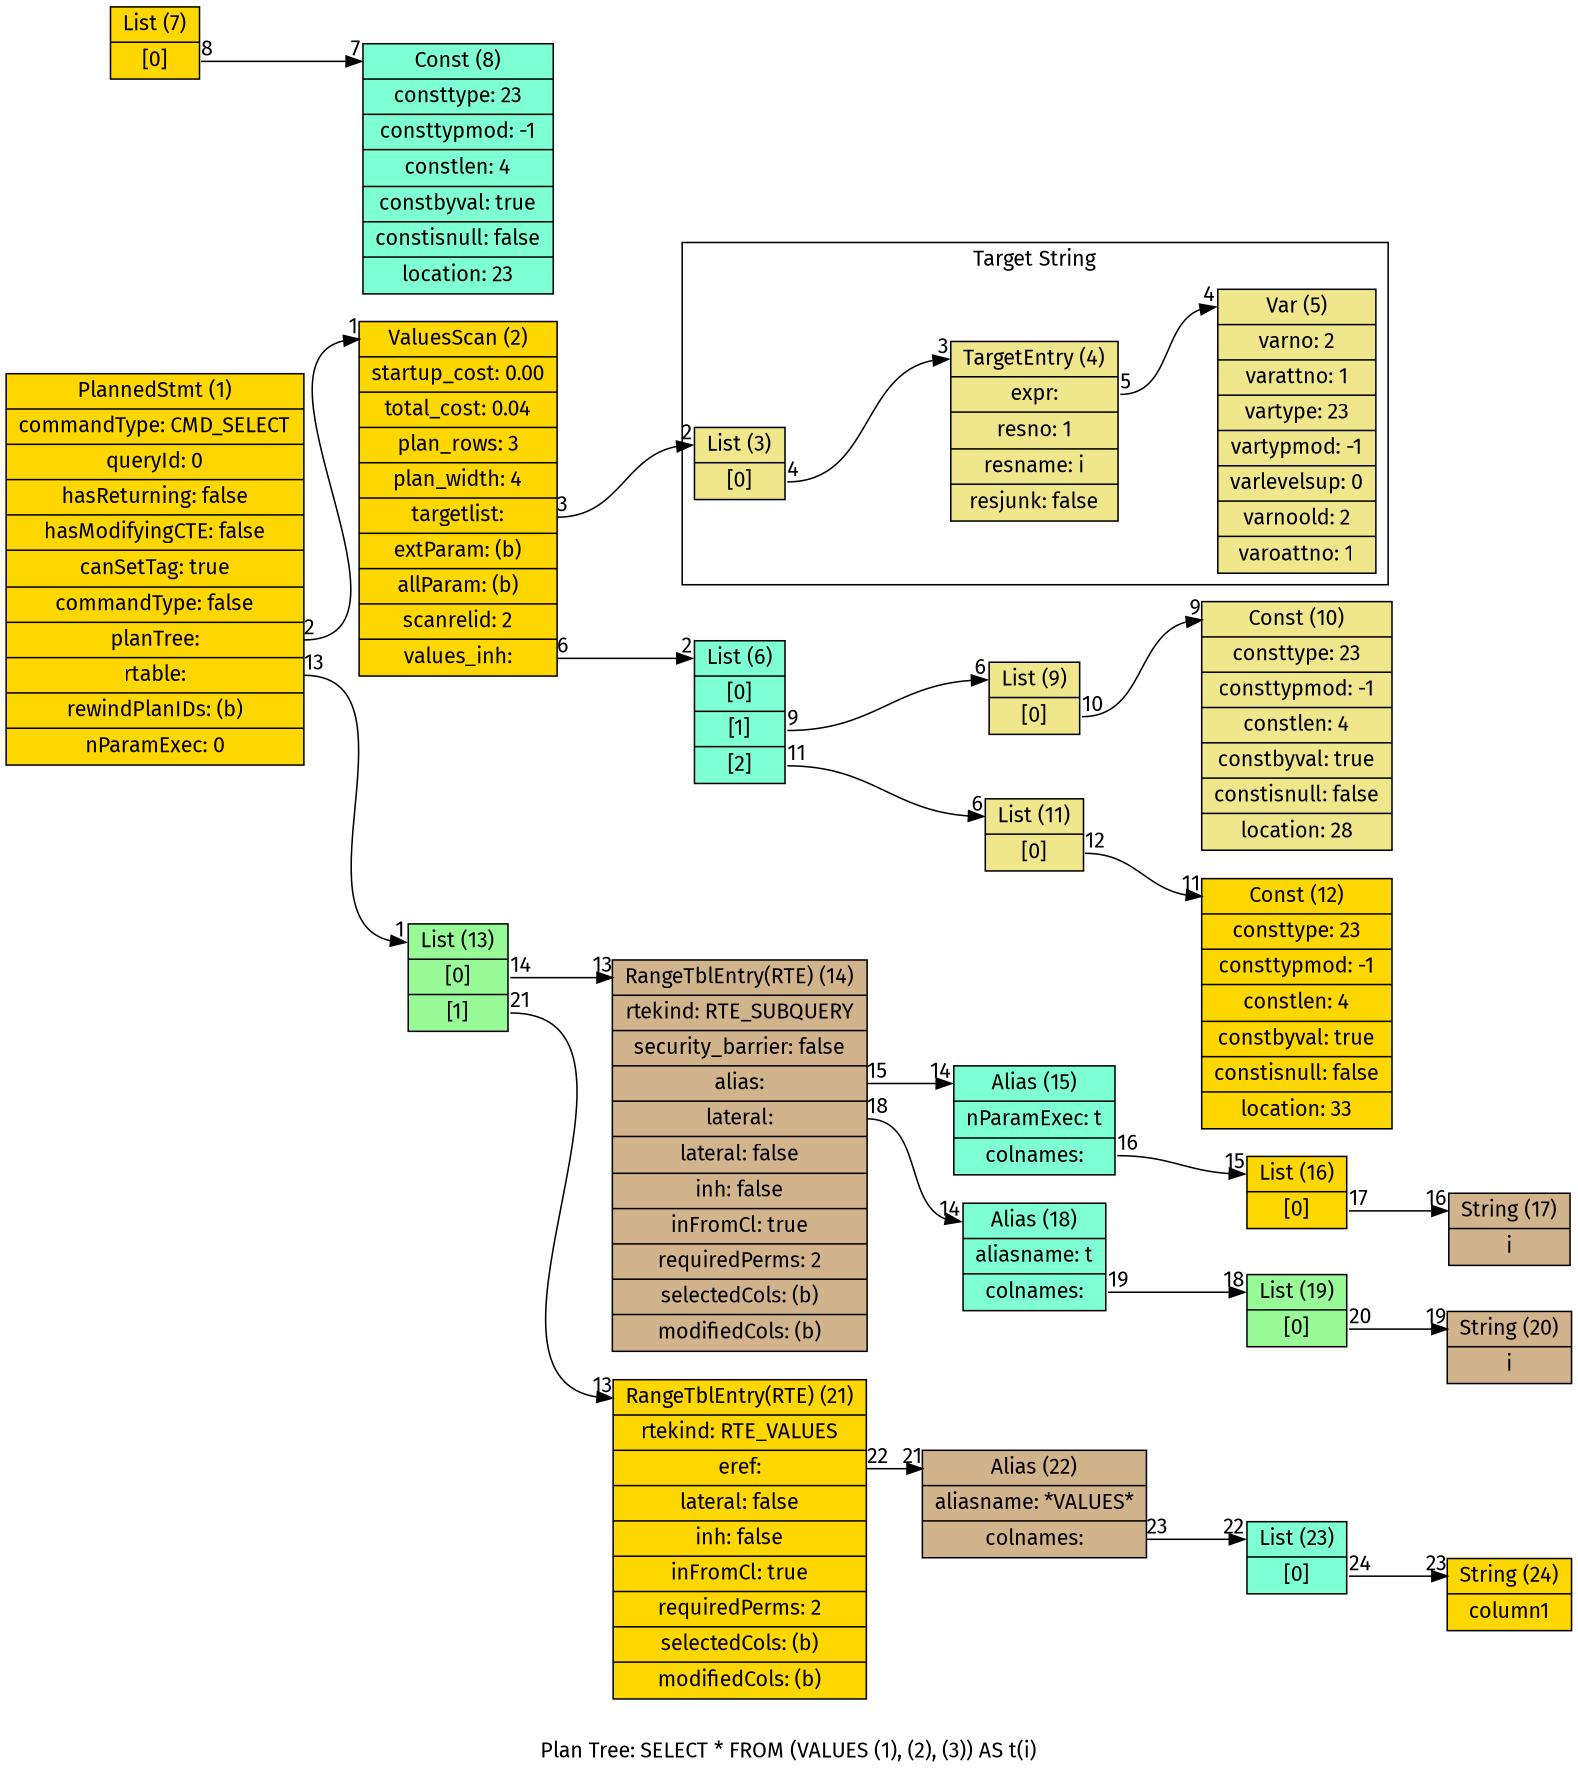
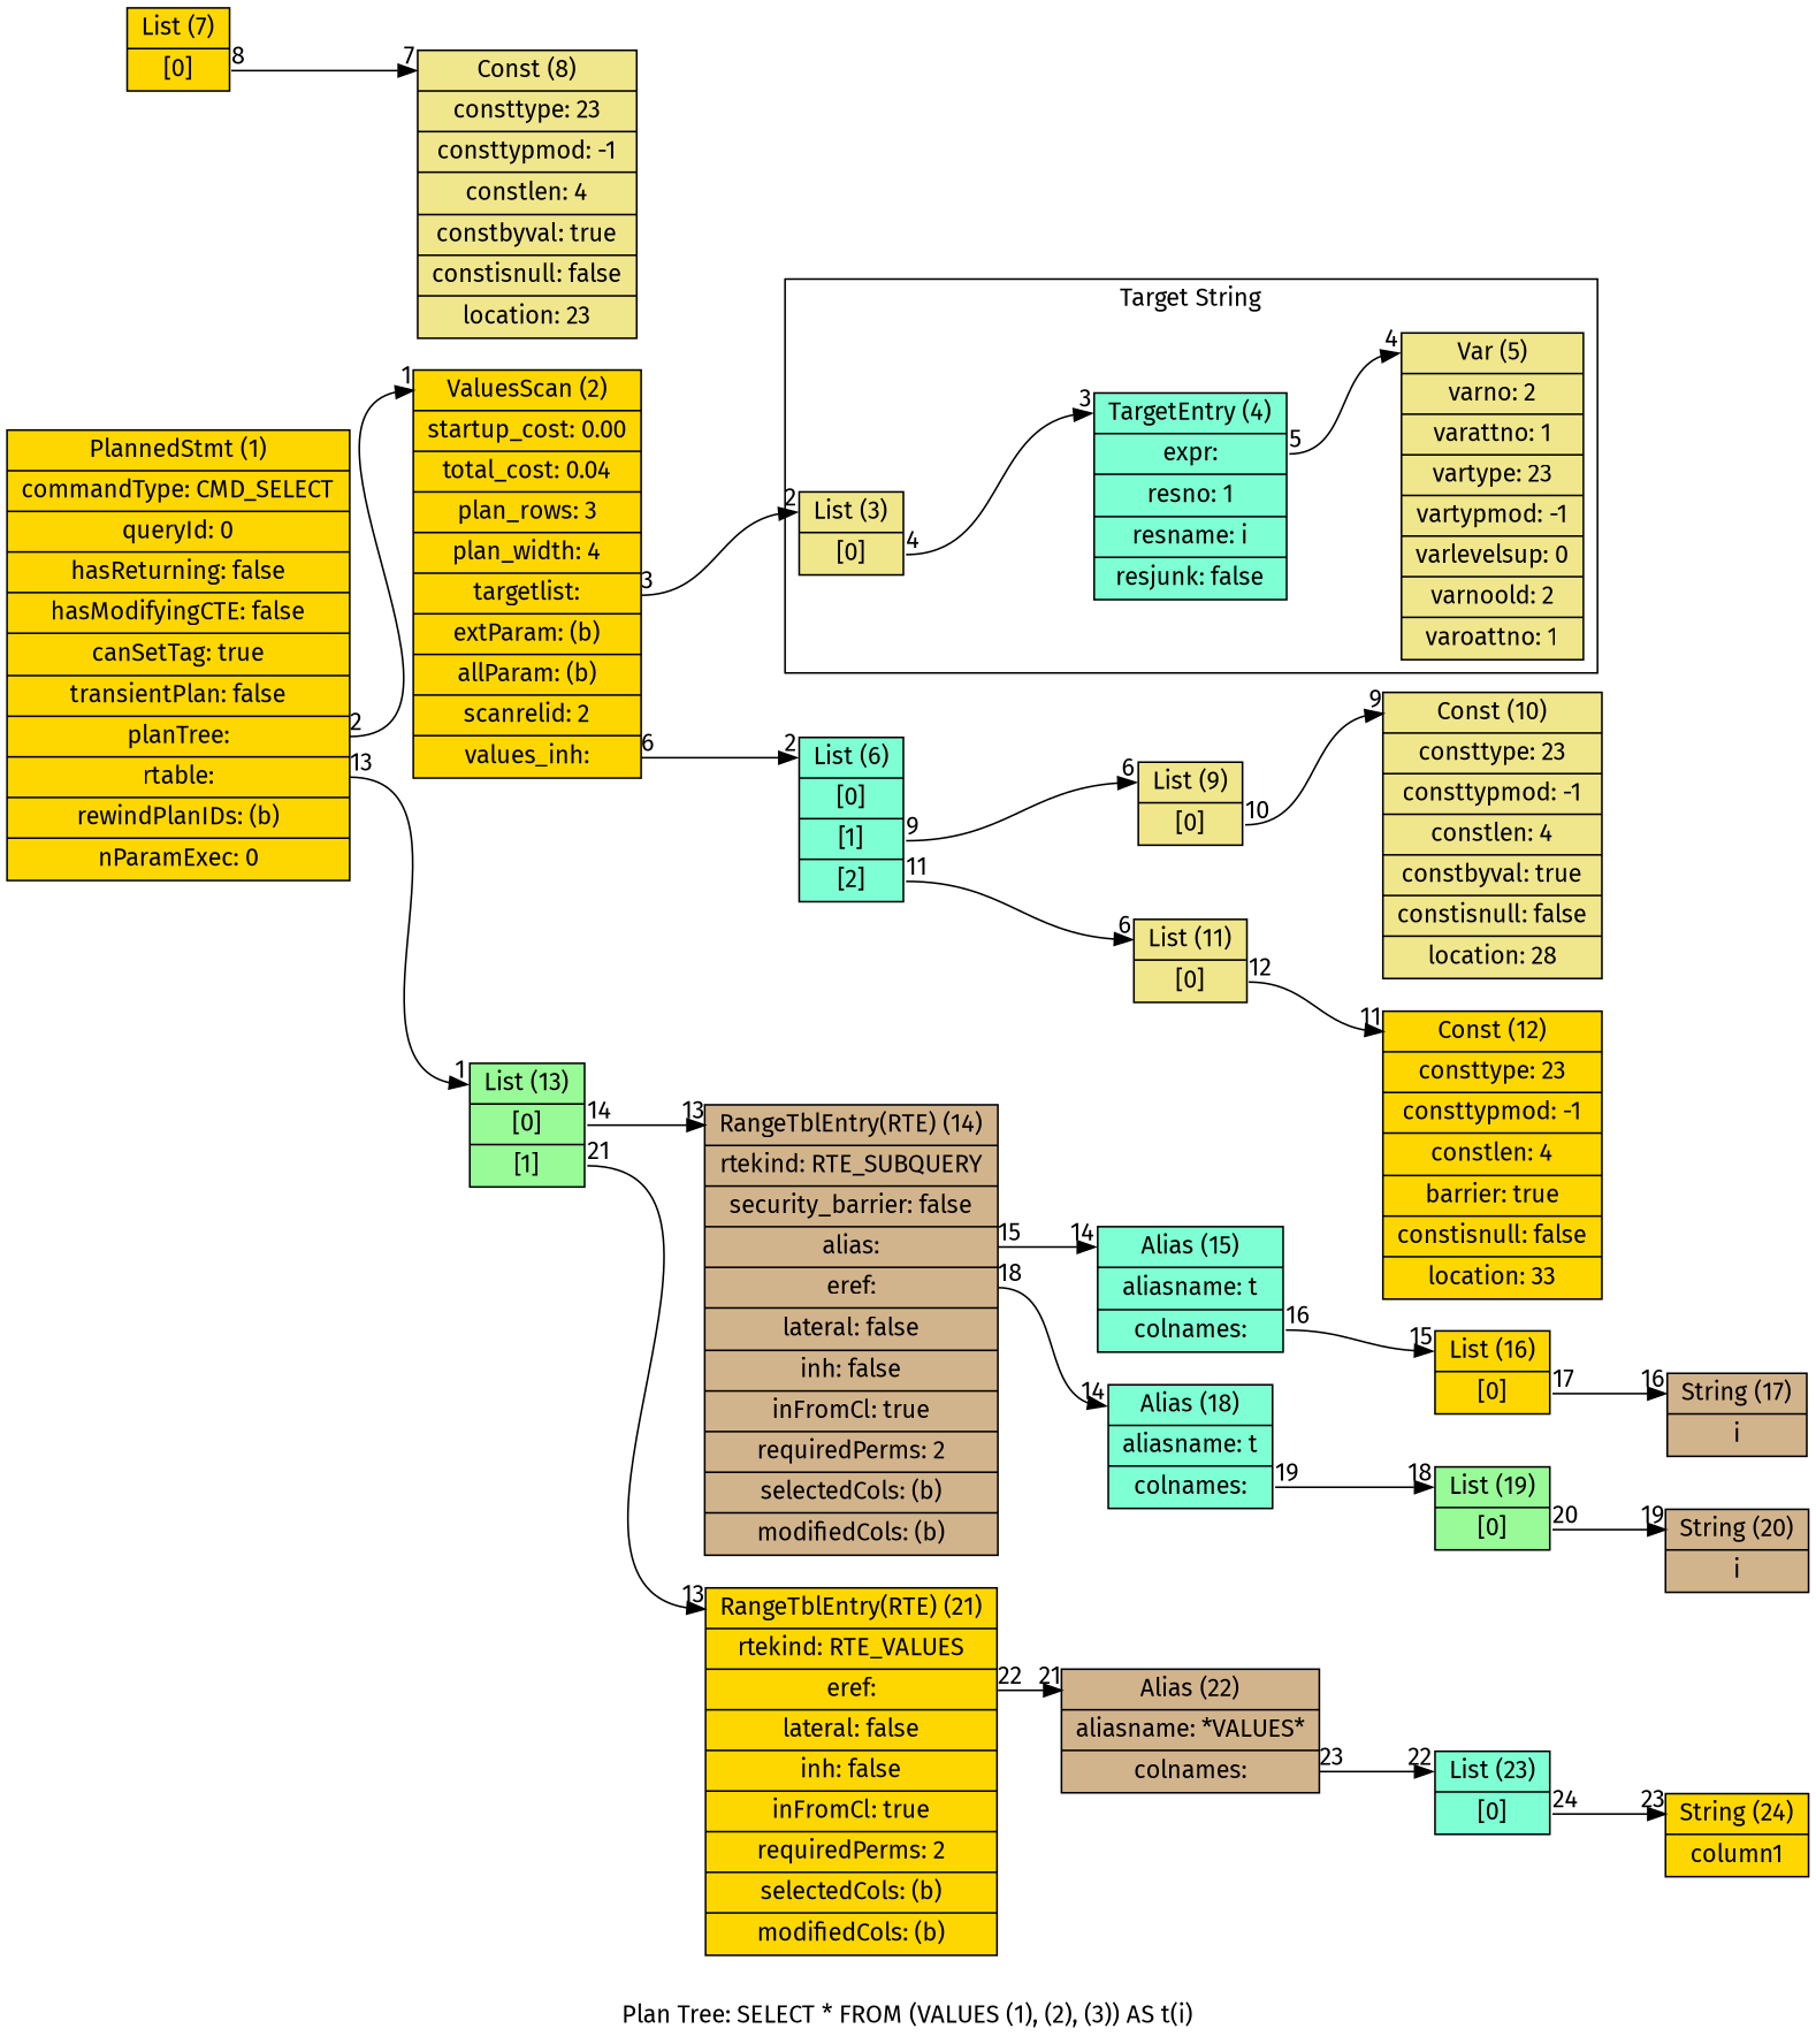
  digraph {
    fontname="Fira Sans"
    label="Plan Tree: SELECT * FROM (VALUES (1), (2), (3)) AS t(i)"
    rankdir=LR
    node [fillcolor=gold fontname="Fira Sans" shape=record style=filled]
    edge [arrowtail=empty fontname="Fira Sans" headlabel=6 headport=head tailport=1]
    n1 [fillcolor=khaki label="<head> List (3)|<1> [0]"]
-   n2 [fillcolor=khaki label="<head> TargetEntry (4)|<expr> expr: |resno: 1|resname: i|resjunk: false"]
+   n2 [fillcolor=aquamarine label="<head> TargetEntry (4)|<expr> expr: |resno: 1|resname: i|resjunk: false"]
    n3 [fillcolor=khaki label="<head> Var (5)|varno: 2|varattno: 1|vartype: 23|vartypmod: -1|varlevelsup: 0|varnoold: 2|varoattno: 1"]
    n4 [fillcolor=tan label="<head> String (17)|i"]
    n5 [label="<head> List (16)|<1> [0]"]
-   n6 [fillcolor=aquamarine label="<head> Alias (15)|nParamExec: t|<colnames> colnames: "]
+   n6 [fillcolor=aquamarine label="<head> Alias (15)|aliasname: t|<colnames> colnames: "]
    n7 [fillcolor=aquamarine label="<head> Alias (18)|aliasname: t|<colnames> colnames: "]
    n8 [fillcolor=palegreen label="<head> List (19)|<1> [0]"]
    n9 [fillcolor=tan label="<head> String (20)|i"]
    n10 [fillcolor=tan label="<head> Alias (22)|aliasname: *VALUES*|<colnames> colnames: "]
    n11 [fillcolor=aquamarine label="<head> List (23)|<1> [0]"]
    n12 [label="<head> String (24)|column1"]
-   n13 [fillcolor=aquamarine label="<head> Const (8)|consttype: 23|consttypmod: -1|constlen: 4|constbyval: true|constisnull: false|location: 23"]
+   n13 [fillcolor=khaki label="<head> Const (8)|consttype: 23|consttypmod: -1|constlen: 4|constbyval: true|constisnull: false|location: 23"]
    n14 [label="<head> List (7)|<1> [0]"]
    n15 [fillcolor=aquamarine label="<head> List (6)|<1> [0]|<2> [1]|<3> [2]"]
    n16 [fillcolor=khaki label="<head> List (9)|<1> [0]"]
    n17 [fillcolor=khaki label="<head> List (11)|<1> [0]"]
    n18 [fillcolor=khaki label="<head> Const (10)|consttype: 23|consttypmod: -1|constlen: 4|constbyval: true|constisnull: false|location: 28"]
-   n19 [label="<head> Const (12)|consttype: 23|consttypmod: -1|constlen: 4|constbyval: true|constisnull: false|location: 33"]
+   n19 [label="<head> Const (12)|consttype: 23|consttypmod: -1|constlen: 4|barrier: true|constisnull: false|location: 33"]
    n20 [label="<head> ValuesScan (2)|startup_cost: 0.00|total_cost: 0.04|plan_rows: 3|plan_width: 4|<targetlist> targetlist: |extParam: (b)|allParam: (b)|scanrelid: 2|<values_lists> values_inh: "]
-   n21 [label="<head> PlannedStmt (1)|commandType: CMD_SELECT|queryId: 0|hasReturning: false|hasModifyingCTE: false|canSetTag: true|commandType: false|<planTree> planTree: |<rtable> rtable: |rewindPlanIDs: (b)|nParamExec: 0"]
+   n21 [label="<head> PlannedStmt (1)|commandType: CMD_SELECT|queryId: 0|hasReturning: false|hasModifyingCTE: false|canSetTag: true|transientPlan: false|<planTree> planTree: |<rtable> rtable: |rewindPlanIDs: (b)|nParamExec: 0"]
    n22 [fillcolor=palegreen label="<head> List (13)|<1> [0]|<2> [1]"]
-   n23 [fillcolor=tan label="<head> RangeTblEntry(RTE) (14)|rtekind: RTE_SUBQUERY|security_barrier: false|<alias> alias: |<eref> lateral: |lateral: false|inh: false|inFromCl: true|requiredPerms: 2|selectedCols: (b)|modifiedCols: (b)"]
+   n23 [fillcolor=tan label="<head> RangeTblEntry(RTE) (14)|rtekind: RTE_SUBQUERY|security_barrier: false|<alias> alias: |<eref> eref: |lateral: false|inh: false|inFromCl: true|requiredPerms: 2|selectedCols: (b)|modifiedCols: (b)"]
    n24 [label="<head> RangeTblEntry(RTE) (21)|rtekind: RTE_VALUES|<eref> eref: |lateral: false|inh: false|inFromCl: true|requiredPerms: 2|selectedCols: (b)|modifiedCols: (b)"]
    subgraph cluster_1 {
      label="Target String"
      n1
      n2
      n3
    }
    n1 -> n2 [headlabel=3 taillabel=4]
    n2 -> n3 [headlabel=4 taillabel=5 tailport=expr]
    n5 -> n4 [headlabel=16 taillabel=17]
    n6 -> n5 [headlabel=15 taillabel=16 tailport=colnames]
    n7 -> n8 [headlabel=18 taillabel=19 tailport=colnames]
    n8 -> n9 [headlabel=19 taillabel=20]
    n10 -> n11 [headlabel=22 taillabel=23 tailport=colnames]
    n11 -> n12 [headlabel=23 taillabel=24]
    n14 -> n13 [headlabel=7 taillabel=8]
    n15 -> n16 [taillabel=9 tailport=2]
    n15 -> n17 [taillabel=11 tailport=3]
    n16 -> n18 [headlabel=9 taillabel=10]
    n17 -> n19 [headlabel=11 taillabel=12]
    n20 -> n1 [headlabel=2 taillabel=3 tailport=targetlist]
    n20 -> n15 [headlabel=2 taillabel=6 tailport=values_lists]
    n21 -> n20 [headlabel=1 taillabel=2 tailport=planTree]
    n21 -> n22 [headlabel=1 taillabel=13 tailport=rtable]
    n22 -> n23 [headlabel=13 taillabel=14]
    n22 -> n24 [headlabel=13 taillabel=21 tailport=2]
    n23 -> n6 [headlabel=14 taillabel=15 tailport=alias]
    n23 -> n7 [headlabel=14 taillabel=18 tailport=eref]
    n24 -> n10 [headlabel=21 taillabel=22 tailport=eref]
  }
